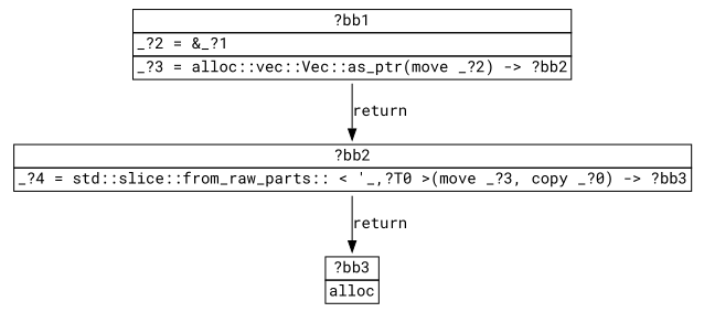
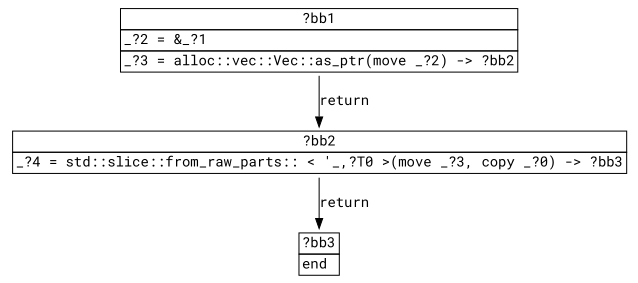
  digraph {
    fontname="Roboto Mono"
    node [fontname="Roboto Mono" shape=none]
    edge [fontname="Roboto Mono"]
    n1 [label=<<table border="0" cellborder="1" cellspacing="0"><tr><td  align="center" colspan="1">?bb1</td></tr><tr><td align="left" balign="left">_?2 = &amp;_?1<br/></td></tr><tr><td align="left">_?3 = alloc::vec::Vec::as_ptr(move _?2) -&gt; ?bb2</td></tr></table>>]
    n2 [label=<<table border="0" cellborder="1" cellspacing="0"><tr><td  align="center" colspan="1">?bb2</td></tr><tr><td align="left">_?4 = std::slice::from_raw_parts:: &lt; '_,?T0 &gt;(move _?3, copy _?0) -&gt; ?bb3</td></tr></table>>]
-   n3 [label=<<table border="0" cellborder="1" cellspacing="0"><tr><td  align="center" colspan="1">?bb3</td></tr><tr><td align="left">alloc</td></tr></table>>]
+   n3 [label=<<table border="0" cellborder="1" cellspacing="0"><tr><td  align="center" colspan="1">?bb3</td></tr><tr><td align="left">end</td></tr></table>>]
    n1 -> n2 [label=return]
    n2 -> n3 [label=return]
  }
